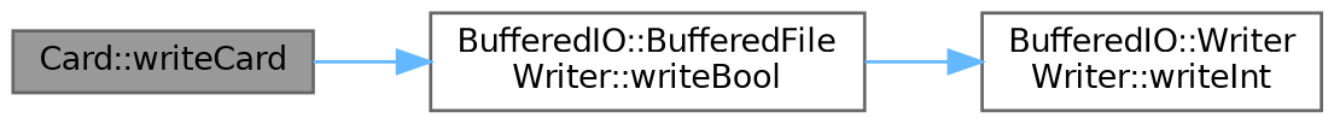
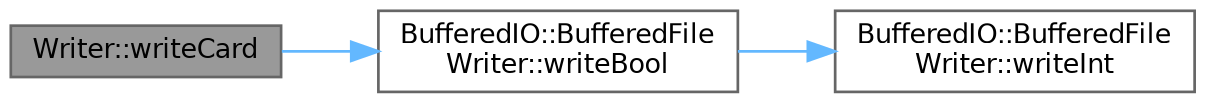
  digraph {
    rankdir=LR
    node [color=grey40 fillcolor=white fontname=Helvetica fontsize=10 shape=box style=filled]
    edge [color=steelblue1 fontname=Helvetica fontsize=10 labelfontname=Helvetica labelfontsize=10 style=solid]
-   n1 [color=gray40 fillcolor=grey60 fontcolor=black height=0.2 label="Card::writeCard" width=0.4]
+   n1 [color=gray40 fillcolor=grey60 fontcolor=black height=0.2 label="Writer::writeCard" width=0.4]
    n2 [height=0.2 label="BufferedIO::BufferedFile\lWriter::writeBool" width=0.4]
-   n3 [height=0.2 label="BufferedIO::Writer\lWriter::writeInt" width=0.4]
+   n3 [height=0.2 label="BufferedIO::BufferedFile\lWriter::writeInt" width=0.4]
    n1 -> n2
    n2 -> n3
  }
